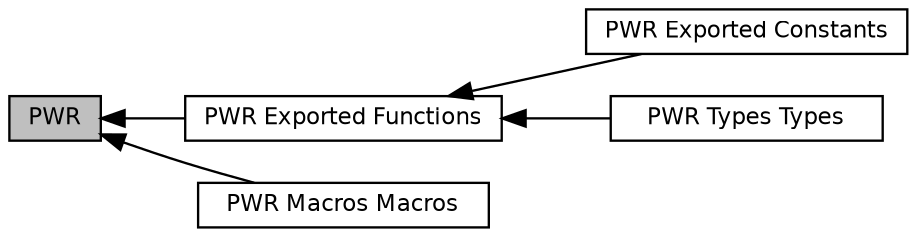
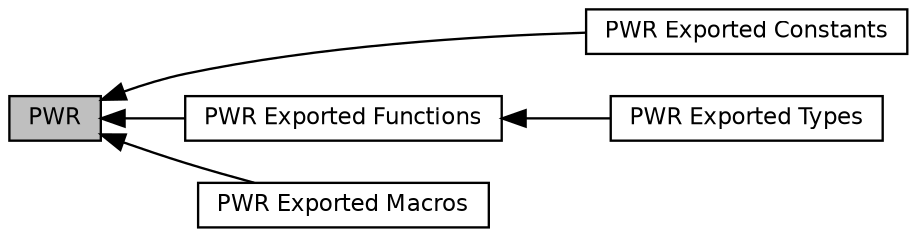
  digraph {
    rankdir=LR
    node [color=black fillcolor=white fontname=Helvetica fontsize=10 shape=box style=filled]
    edge [dir=back fontname=Helvetica fontsize=10 labelfontname=Helvetica labelfontsize=10 shape=plaintext style=solid]
    n1 [fillcolor=grey75 fontcolor=black height=0.2 label=PWR width=0.4]
    n2 [height=0.2 label="PWR Exported Constants" width=0.4]
    n3 [height=0.2 label="PWR Exported Functions" width=0.4]
-   n4 [height=0.2 label="PWR Macros Macros" width=0.4]
-   n5 [height=0.2 label="PWR Types Types" width=0.4]
-   n3 -> n2
+   n4 [height=0.2 label="PWR Exported Macros" width=0.4]
+   n5 [height=0.2 label="PWR Exported Types" width=0.4]
+   n1 -> n2
    n1 -> n3
    n1 -> n4
    n3 -> n5
  }
